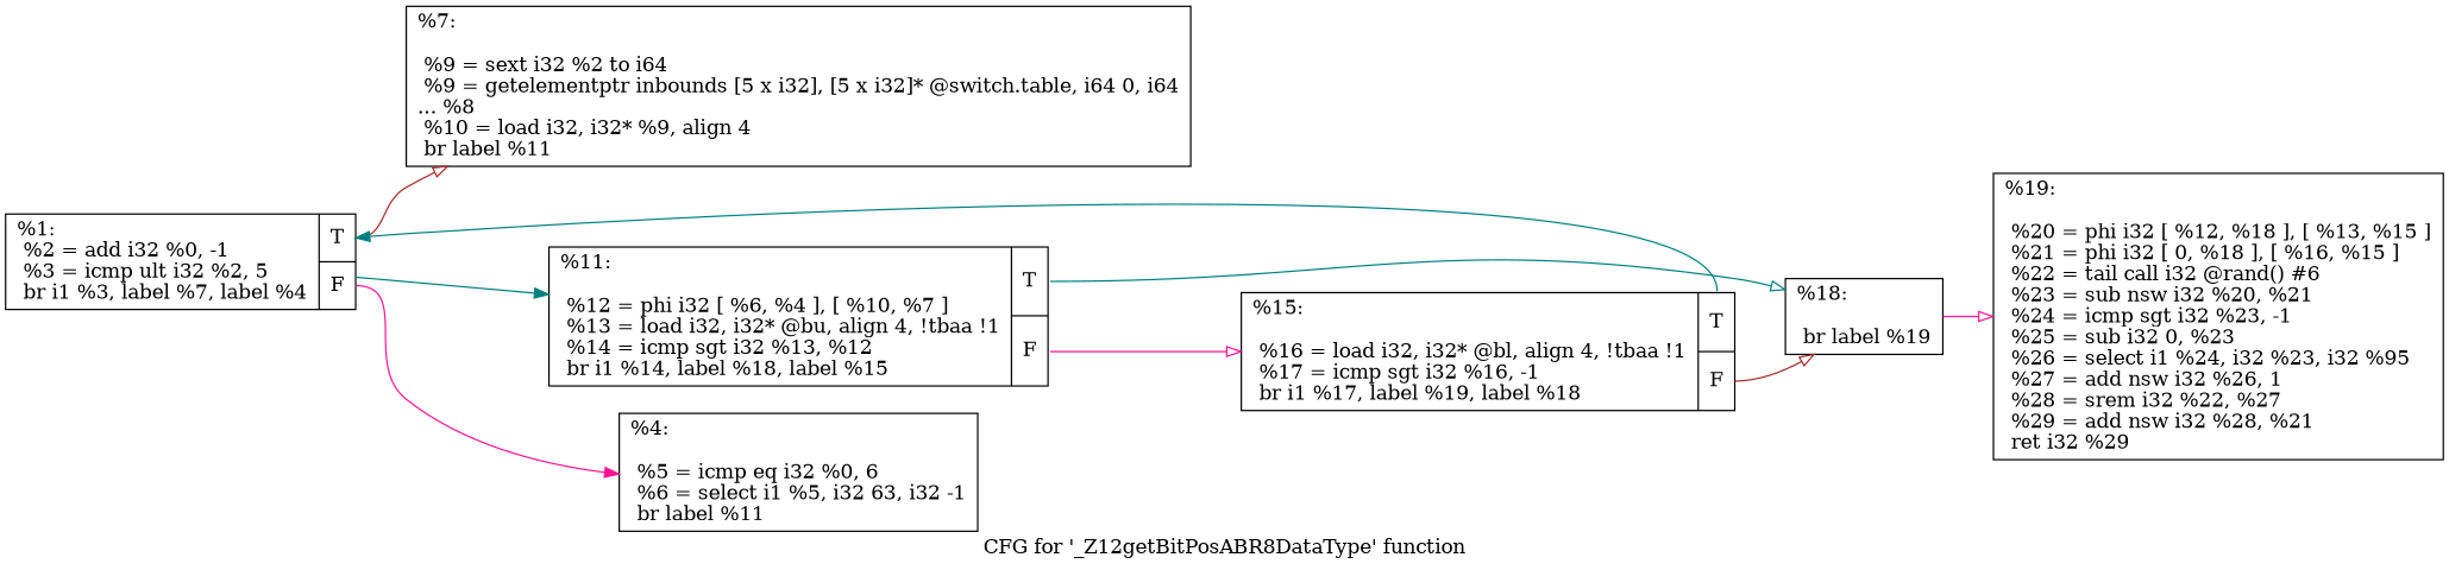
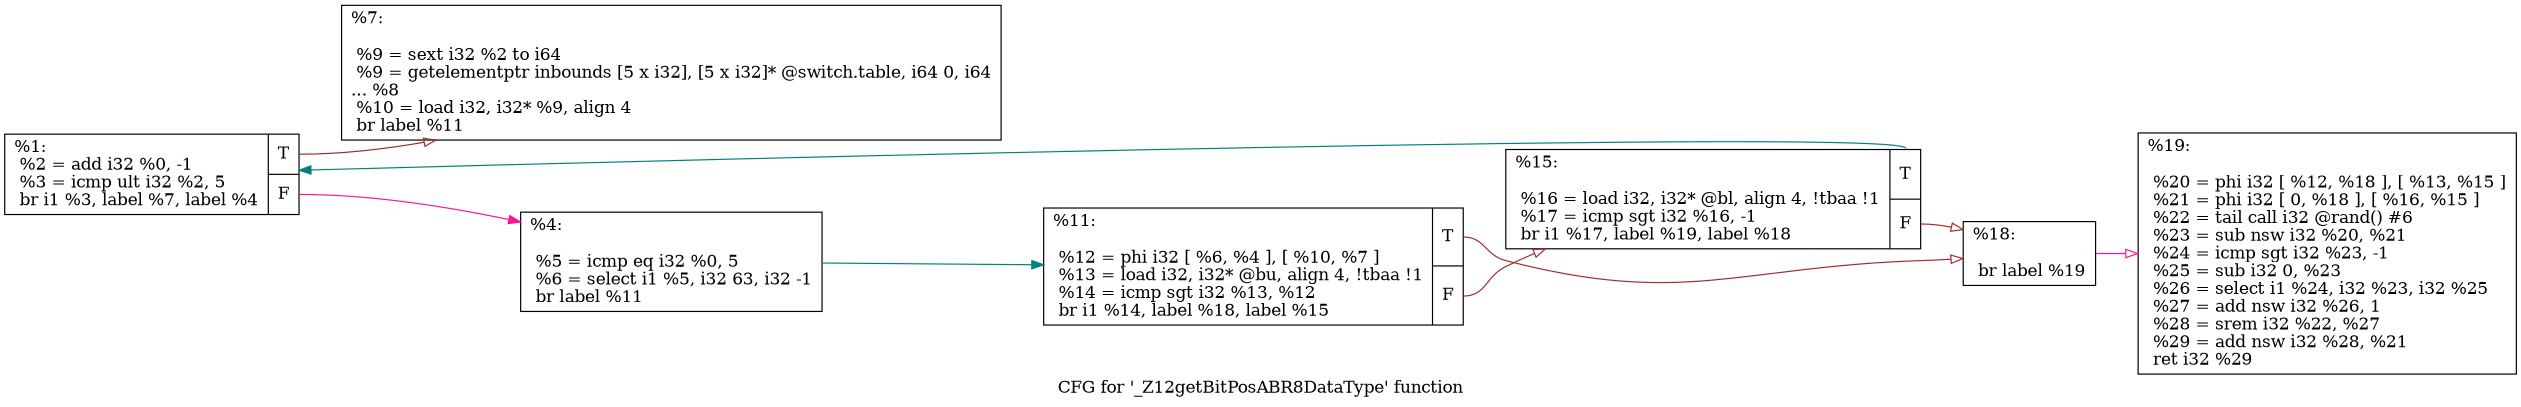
  digraph {
    label="CFG for '_Z12getBitPosABR8DataType' function"
    rankdir=LR
    node [shape=record]
    edge [arrowhead=onormal color=brown tailport=s0]
    n1 [label="{%1:\l  %2 = add i32 %0, -1\l  %3 = icmp ult i32 %2, 5\l  br i1 %3, label %7, label %4\l|{<s0>T|<s1>F}}"]
    n2 [label="{%7:\l\l  %9 = sext i32 %2 to i64\l  %9 = getelementptr inbounds [5 x i32], [5 x i32]* @switch.table, i64 0, i64\l... %8\l  %10 = load i32, i32* %9, align 4\l  br label %11\l}"]
-   n3 [label="{%4:\l\l  %5 = icmp eq i32 %0, 6\l  %6 = select i1 %5, i32 63, i32 -1\l  br label %11\l}"]
+   n3 [label="{%4:\l\l  %5 = icmp eq i32 %0, 5\l  %6 = select i1 %5, i32 63, i32 -1\l  br label %11\l}"]
    n4 [label="{%11:\l\l  %12 = phi i32 [ %6, %4 ], [ %10, %7 ]\l  %13 = load i32, i32* @bu, align 4, !tbaa !1\l  %14 = icmp sgt i32 %13, %12\l  br i1 %14, label %18, label %15\l|{<s0>T|<s1>F}}"]
    n5 [label="{%18:\l\l  br label %19\l}"]
    n6 [label="{%15:\l\l  %16 = load i32, i32* @bl, align 4, !tbaa !1\l  %17 = icmp sgt i32 %16, -1\l  br i1 %17, label %19, label %18\l|{<s0>T|<s1>F}}"]
-   n7 [label="{%19:\l\l  %20 = phi i32 [ %12, %18 ], [ %13, %15 ]\l  %21 = phi i32 [ 0, %18 ], [ %16, %15 ]\l  %22 = tail call i32 @rand() #6\l  %23 = sub nsw i32 %20, %21\l  %24 = icmp sgt i32 %23, -1\l  %25 = sub i32 0, %23\l  %26 = select i1 %24, i32 %23, i32 %95\l  %27 = add nsw i32 %26, 1\l  %28 = srem i32 %22, %27\l  %29 = add nsw i32 %28, %21\l  ret i32 %29\l}"]
+   n7 [label="{%19:\l\l  %20 = phi i32 [ %12, %18 ], [ %13, %15 ]\l  %21 = phi i32 [ 0, %18 ], [ %16, %15 ]\l  %22 = tail call i32 @rand() #6\l  %23 = sub nsw i32 %20, %21\l  %24 = icmp sgt i32 %23, -1\l  %25 = sub i32 0, %23\l  %26 = select i1 %24, i32 %23, i32 %25\l  %27 = add nsw i32 %26, 1\l  %28 = srem i32 %22, %27\l  %29 = add nsw i32 %28, %21\l  ret i32 %29\l}"]
    n1 -> n2
    n1 -> n3 [arrowhead=normal color=deeppink tailport=s1]
-   n1 -> n4 [arrowhead=normal color=teal tailport=""]
-   n4 -> n5 [color=teal]
-   n4 -> n6 [color=deeppink tailport=s1]
+   n3 -> n4 [arrowhead=normal color=teal tailport=""]
+   n4 -> n5
+   n4 -> n6 [tailport=s1]
    n5 -> n7 [color=deeppink tailport=""]
    n6 -> n1 [arrowhead=normal color=teal]
    n6 -> n5 [tailport=s1]
  }
